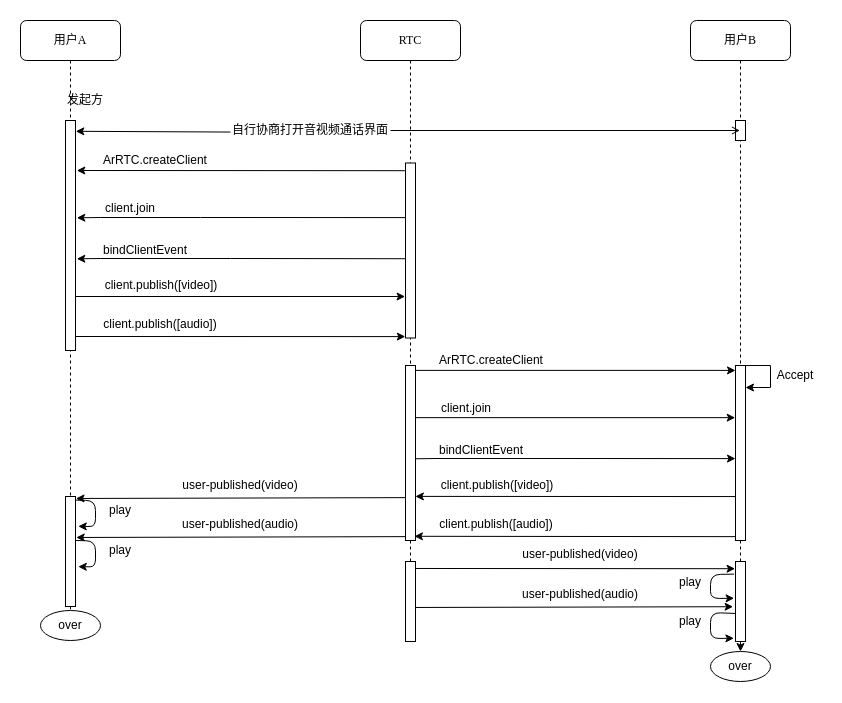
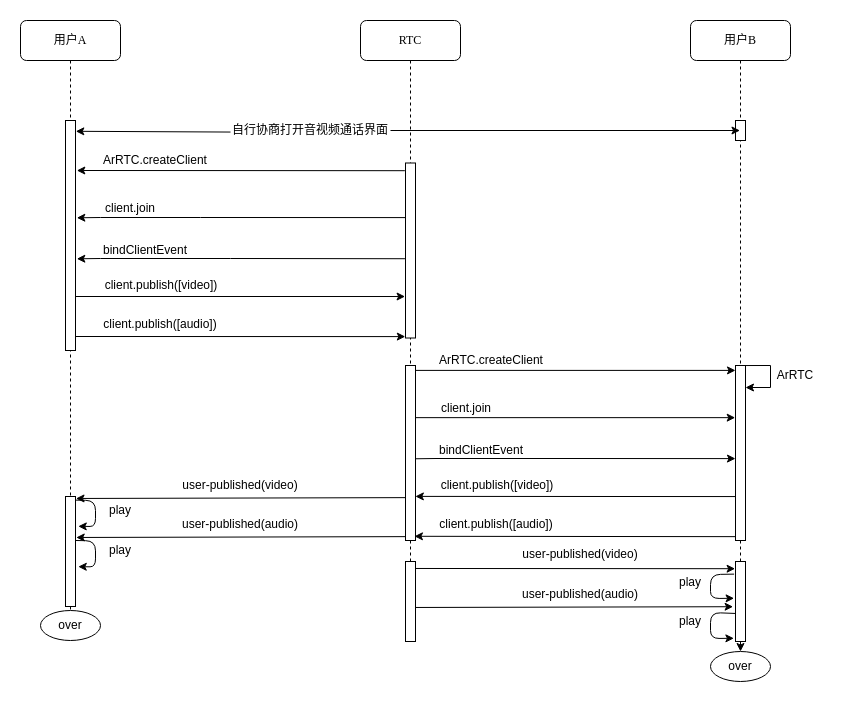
  <mxCell id="0" />
  <mxCell id="1" parent="0" />
  <mxCell id="2" value="RTC" style="shape=umlLifeline;perimeter=lifelinePerimeter;whiteSpace=wrap;html=1;container=1;collapsible=0;recursiveResize=0;outlineConnect=0;rounded=1;shadow=0;comic=0;labelBackgroundColor=none;strokeWidth=1;fontFamily=Verdana;fontSize=12;align=center;" parent="1" vertex="1"><mxGeometry x="360" y="20" width="100" height="610" as="geometry" /></mxCell>
  <mxCell id="3" value="" style="html=1;points=[];perimeter=orthogonalPerimeter;rounded=0;shadow=0;comic=0;labelBackgroundColor=none;strokeWidth=1;fontFamily=Verdana;fontSize=12;align=center;" vertex="1" parent="2"><mxGeometry x="45" y="541" width="10" height="80" as="geometry" /></mxCell>
  <mxCell id="4" value="用户B" style="shape=umlLifeline;perimeter=lifelinePerimeter;whiteSpace=wrap;html=1;container=1;collapsible=0;recursiveResize=0;outlineConnect=0;rounded=1;shadow=0;comic=0;labelBackgroundColor=none;strokeWidth=1;fontFamily=Verdana;fontSize=12;align=center;" parent="1" vertex="1"><mxGeometry x="690" y="20" width="100" height="580" as="geometry" /></mxCell>
  <mxCell id="5" value="" style="html=1;points=[];perimeter=orthogonalPerimeter;rounded=0;shadow=0;comic=0;labelBackgroundColor=none;strokeWidth=1;fontFamily=Verdana;fontSize=12;align=center;" parent="4" vertex="1"><mxGeometry x="45" y="100" width="10" height="20" as="geometry" /></mxCell>
  <mxCell id="6" value="用户A" style="shape=umlLifeline;perimeter=lifelinePerimeter;whiteSpace=wrap;html=1;container=1;collapsible=0;recursiveResize=0;outlineConnect=0;rounded=1;shadow=0;comic=0;labelBackgroundColor=none;strokeWidth=1;fontFamily=Verdana;fontSize=12;align=center;" parent="1" vertex="1"><mxGeometry x="20" y="20" width="100" height="590" as="geometry" /></mxCell>
  <mxCell id="7" value="" style="html=1;points=[];perimeter=orthogonalPerimeter;rounded=0;shadow=0;comic=0;labelBackgroundColor=none;strokeWidth=1;fontFamily=Verdana;fontSize=12;align=center;" parent="6" vertex="1"><mxGeometry x="45" y="100" width="10" height="230" as="geometry" /></mxCell>
- <mxCell id="8" value="发起方" style="text;html=1;strokeColor=none;fillColor=none;align=center;verticalAlign=middle;whiteSpace=wrap;rounded=0;" vertex="1" parent="6"><mxGeometry x="45" y="70" width="40" height="20" as="geometry" /></mxCell>
  <mxCell id="9" value="" style="html=1;points=[];perimeter=orthogonalPerimeter;rounded=0;shadow=0;comic=0;labelBackgroundColor=none;strokeWidth=1;fontFamily=Verdana;fontSize=12;align=center;" vertex="1" parent="6"><mxGeometry x="45" y="476" width="10" height="110" as="geometry" /></mxCell>
  <mxCell id="10" value="" style="endArrow=classic;html=1;exitX=1.038;exitY=0.033;exitDx=0;exitDy=0;exitPerimeter=0;entryX=1.276;entryY=0.271;entryDx=0;entryDy=0;entryPerimeter=0;" edge="1" parent="6" source="9" target="9"><mxGeometry width="50" height="50" relative="1" as="geometry"><mxPoint x="280" y="550" as="sourcePoint" /><mxPoint x="330" y="500" as="targetPoint" /><Array as="points"><mxPoint x="75" y="480" /><mxPoint x="75" y="506" /></Array></mxGeometry></mxCell>
- <mxCell id="11" value="" style="endArrow=open;startArrow=none;html=1;exitX=1;exitY=0.5;exitDx=0;exitDy=0;labelBorderColor=none;" edge="1" parent="1" source="12" target="4"><mxGeometry width="50" height="50" relative="1" as="geometry"><mxPoint x="440" y="270" as="sourcePoint" /><mxPoint x="490" y="220" as="targetPoint" /></mxGeometry></mxCell>
+ <mxCell id="11" value="" style="endArrow=classic;startArrow=none;html=1;exitX=1;exitY=0.5;exitDx=0;exitDy=0;labelBorderColor=none;" edge="1" parent="1" source="12" target="4"><mxGeometry width="50" height="50" relative="1" as="geometry"><mxPoint x="440" y="270" as="sourcePoint" /><mxPoint x="490" y="220" as="targetPoint" /></mxGeometry></mxCell>
  <mxCell id="12" value="自行协商打开音视频通话界面" style="text;html=1;strokeColor=none;fillColor=none;align=center;verticalAlign=middle;whiteSpace=wrap;rounded=0;" vertex="1" parent="1"><mxGeometry x="230" y="120" width="160" height="20" as="geometry" /></mxCell>
  <mxCell id="13" value="" style="endArrow=none;startArrow=classic;html=1;labelBorderColor=none;exitX=1.031;exitY=0.047;exitDx=0;exitDy=0;exitPerimeter=0;" edge="1" parent="1" source="7"><mxGeometry width="50" height="50" relative="1" as="geometry"><mxPoint x="76" y="132" as="sourcePoint" /><mxPoint x="230" y="131.546" as="targetPoint" /></mxGeometry></mxCell>
  <mxCell id="14" value="ArRTC.createClient" style="text;html=1;strokeColor=none;fillColor=none;align=center;verticalAlign=middle;whiteSpace=wrap;rounded=0;" vertex="1" parent="1"><mxGeometry x="100" y="150" width="110" height="20" as="geometry" /></mxCell>
  <mxCell id="15" style="edgeStyle=none;rounded=0;orthogonalLoop=1;jettySize=auto;html=1;entryX=1.133;entryY=0.128;entryDx=0;entryDy=0;entryPerimeter=0;exitX=-0.042;exitY=0.312;exitDx=0;exitDy=0;exitPerimeter=0;" edge="1" parent="1" source="37"><mxGeometry relative="1" as="geometry"><mxPoint x="409.5" y="217" as="sourcePoint" /><mxPoint x="76.33" y="217.32" as="targetPoint" /><Array as="points"><mxPoint x="200" y="217" /><mxPoint x="100" y="217" /></Array></mxGeometry></mxCell>
  <mxCell id="16" value="client.join" style="text;html=1;strokeColor=none;fillColor=none;align=center;verticalAlign=middle;whiteSpace=wrap;rounded=0;" vertex="1" parent="1"><mxGeometry x="100" y="198" width="60" height="20" as="geometry" /></mxCell>
  <mxCell id="17" style="edgeStyle=none;rounded=0;orthogonalLoop=1;jettySize=auto;html=1;entryX=1.133;entryY=0.128;entryDx=0;entryDy=0;entryPerimeter=0;exitX=-0.054;exitY=0.547;exitDx=0;exitDy=0;exitPerimeter=0;" edge="1" parent="1" source="37"><mxGeometry relative="1" as="geometry"><mxPoint x="409.5" y="258" as="sourcePoint" /><mxPoint x="76.33" y="258.32" as="targetPoint" /><Array as="points"><mxPoint x="230" y="258" /><mxPoint x="100" y="258" /></Array></mxGeometry></mxCell>
  <mxCell id="18" value="bindClientEvent" style="text;html=1;strokeColor=none;fillColor=none;align=center;verticalAlign=middle;whiteSpace=wrap;rounded=0;" vertex="1" parent="1"><mxGeometry x="100" y="240" width="90" height="20" as="geometry" /></mxCell>
  <mxCell id="19" style="edgeStyle=none;rounded=0;orthogonalLoop=1;jettySize=auto;html=1;entryX=-0.042;entryY=0.763;entryDx=0;entryDy=0;entryPerimeter=0;" edge="1" parent="1" target="37"><mxGeometry relative="1" as="geometry"><mxPoint x="75" y="296" as="sourcePoint" /><mxPoint x="76.33" y="296.32" as="targetPoint" /><Array as="points"><mxPoint x="75" y="296" /></Array></mxGeometry></mxCell>
  <mxCell id="20" value="client.publish([video])" style="text;html=1;strokeColor=none;fillColor=none;align=center;verticalAlign=middle;whiteSpace=wrap;rounded=0;" vertex="1" parent="1"><mxGeometry x="101" y="275" width="120" height="20" as="geometry" /></mxCell>
  <mxCell id="21" style="edgeStyle=none;rounded=0;orthogonalLoop=1;jettySize=auto;html=1;entryX=-0.02;entryY=0.992;entryDx=0;entryDy=0;entryPerimeter=0;" edge="1" parent="1" target="37"><mxGeometry relative="1" as="geometry"><mxPoint x="75" y="336" as="sourcePoint" /><mxPoint x="76.33" y="336.32" as="targetPoint" /><Array as="points"><mxPoint x="75" y="336" /></Array></mxGeometry></mxCell>
  <mxCell id="22" value="client.publish([audio])" style="text;html=1;strokeColor=none;fillColor=none;align=center;verticalAlign=middle;whiteSpace=wrap;rounded=0;" vertex="1" parent="1"><mxGeometry x="100" y="314" width="120" height="20" as="geometry" /></mxCell>
  <mxCell id="23" style="edgeStyle=none;rounded=0;orthogonalLoop=1;jettySize=auto;html=1;entryX=1.133;entryY=0.128;entryDx=0;entryDy=0;entryPerimeter=0;exitX=-0.065;exitY=0.044;exitDx=0;exitDy=0;exitPerimeter=0;" edge="1" parent="1" source="37"><mxGeometry relative="1" as="geometry"><mxPoint x="75" y="153.72" as="sourcePoint" /><mxPoint x="76.33" y="170" as="targetPoint" /><Array as="points" /></mxGeometry></mxCell>
  <mxCell id="24" value="" style="html=1;points=[];perimeter=orthogonalPerimeter;rounded=0;shadow=0;comic=0;labelBackgroundColor=none;strokeWidth=1;fontFamily=Verdana;fontSize=12;align=center;" vertex="1" parent="1"><mxGeometry x="735" y="365" width="10" height="175" as="geometry" /></mxCell>
  <mxCell id="25" style="edgeStyle=none;rounded=0;orthogonalLoop=1;jettySize=auto;html=1;exitX=1;exitY=0.091;exitDx=0;exitDy=0;exitPerimeter=0;" edge="1" parent="1"><mxGeometry relative="1" as="geometry"><mxPoint x="745" y="365.04" as="sourcePoint" /><mxPoint x="745" y="387" as="targetPoint" /><Array as="points"><mxPoint x="770" y="365" /><mxPoint x="770" y="387" /></Array></mxGeometry></mxCell>
- <mxCell id="26" value="Accept" style="text;html=1;strokeColor=none;fillColor=none;align=center;verticalAlign=middle;whiteSpace=wrap;rounded=0;" vertex="1" parent="1"><mxGeometry x="770" y="365" width="50" height="20" as="geometry" /></mxCell>
+ <mxCell id="26" value="ArRTC" style="text;html=1;strokeColor=none;fillColor=none;align=center;verticalAlign=middle;whiteSpace=wrap;rounded=0;" vertex="1" parent="1"><mxGeometry x="770" y="365" width="50" height="20" as="geometry" /></mxCell>
  <mxCell id="27" value="ArRTC.createClient" style="text;html=1;strokeColor=none;fillColor=none;align=center;verticalAlign=middle;whiteSpace=wrap;rounded=0;" vertex="1" parent="1"><mxGeometry x="435.5" y="350" width="110" height="20" as="geometry" /></mxCell>
  <mxCell id="28" style="edgeStyle=none;rounded=0;orthogonalLoop=1;jettySize=auto;html=1;entryX=-0.029;entryY=0.298;entryDx=0;entryDy=0;entryPerimeter=0;exitX=1.026;exitY=0.298;exitDx=0;exitDy=0;exitPerimeter=0;" edge="1" parent="1" source="38" target="24"><mxGeometry relative="1" as="geometry"><mxPoint x="411.83" y="417.32" as="sourcePoint" /><mxPoint x="740" y="417" as="targetPoint" /><Array as="points" /></mxGeometry></mxCell>
  <mxCell id="29" value="client.join" style="text;html=1;strokeColor=none;fillColor=none;align=center;verticalAlign=middle;whiteSpace=wrap;rounded=0;" vertex="1" parent="1"><mxGeometry x="435.5" y="398" width="60" height="20" as="geometry" /></mxCell>
  <mxCell id="30" style="edgeStyle=none;rounded=0;orthogonalLoop=1;jettySize=auto;html=1;entryX=-0.003;entryY=0.532;entryDx=0;entryDy=0;entryPerimeter=0;exitX=-0.003;exitY=0.532;exitDx=0;exitDy=0;exitPerimeter=0;" edge="1" parent="1" target="24"><mxGeometry relative="1" as="geometry"><mxPoint x="411.83" y="458.32" as="sourcePoint" /><mxPoint x="745" y="458" as="targetPoint" /><Array as="points"><mxPoint x="435.5" y="458" /><mxPoint x="565.5" y="458" /></Array></mxGeometry></mxCell>
  <mxCell id="31" value="bindClientEvent" style="text;html=1;strokeColor=none;fillColor=none;align=center;verticalAlign=middle;whiteSpace=wrap;rounded=0;" vertex="1" parent="1"><mxGeometry x="435.5" y="440" width="90" height="20" as="geometry" /></mxCell>
  <mxCell id="32" style="edgeStyle=none;rounded=0;orthogonalLoop=1;jettySize=auto;html=1;entryX=0.986;entryY=0.748;entryDx=0;entryDy=0;entryPerimeter=0;exitX=-0.003;exitY=0.749;exitDx=0;exitDy=0;exitPerimeter=0;" edge="1" parent="1" source="24" target="38"><mxGeometry relative="1" as="geometry"><mxPoint x="745" y="496" as="sourcePoint" /><mxPoint x="410.5" y="496" as="targetPoint" /><Array as="points" /></mxGeometry></mxCell>
  <mxCell id="33" value="client.publish([video])" style="text;html=1;strokeColor=none;fillColor=none;align=center;verticalAlign=middle;whiteSpace=wrap;rounded=0;" vertex="1" parent="1"><mxGeometry x="436.5" y="475" width="120" height="20" as="geometry" /></mxCell>
  <mxCell id="34" style="edgeStyle=none;rounded=0;orthogonalLoop=1;jettySize=auto;html=1;entryX=0.895;entryY=0.976;entryDx=0;entryDy=0;entryPerimeter=0;exitX=-0.037;exitY=0.978;exitDx=0;exitDy=0;exitPerimeter=0;" edge="1" parent="1" source="24" target="38"><mxGeometry relative="1" as="geometry"><mxPoint x="745" y="536" as="sourcePoint" /><mxPoint x="410.5" y="536" as="targetPoint" /><Array as="points" /></mxGeometry></mxCell>
  <mxCell id="35" value="client.publish([audio])" style="text;html=1;strokeColor=none;fillColor=none;align=center;verticalAlign=middle;whiteSpace=wrap;rounded=0;" vertex="1" parent="1"><mxGeometry x="435.5" y="514" width="120" height="20" as="geometry" /></mxCell>
  <mxCell id="36" style="edgeStyle=none;rounded=0;orthogonalLoop=1;jettySize=auto;html=1;exitX=0.929;exitY=0.028;exitDx=0;exitDy=0;exitPerimeter=0;" edge="1" parent="1" source="38" target="24"><mxGeometry relative="1" as="geometry"><mxPoint x="411.83" y="370" as="sourcePoint" /><mxPoint x="730" y="370" as="targetPoint" /><Array as="points" /></mxGeometry></mxCell>
  <mxCell id="37" value="" style="html=1;points=[];perimeter=orthogonalPerimeter;rounded=0;shadow=0;comic=0;labelBackgroundColor=none;strokeWidth=1;fontFamily=Verdana;fontSize=12;align=center;" vertex="1" parent="1"><mxGeometry x="405" y="162.5" width="10" height="175" as="geometry" /></mxCell>
  <mxCell id="38" value="" style="html=1;points=[];perimeter=orthogonalPerimeter;rounded=0;shadow=0;comic=0;labelBackgroundColor=none;strokeWidth=1;fontFamily=Verdana;fontSize=12;align=center;" vertex="1" parent="1"><mxGeometry x="405" y="365" width="10" height="175" as="geometry" /></mxCell>
  <mxCell id="39" value="" style="endArrow=classic;html=1;exitX=-0.022;exitY=0.755;exitDx=0;exitDy=0;exitPerimeter=0;entryX=1.051;entryY=0.018;entryDx=0;entryDy=0;entryPerimeter=0;" edge="1" parent="1" source="38" target="9"><mxGeometry width="50" height="50" relative="1" as="geometry"><mxPoint x="300" y="570" as="sourcePoint" /><mxPoint x="350" y="530" as="targetPoint" /></mxGeometry></mxCell>
  <mxCell id="40" value="user-published(video)" style="text;html=1;strokeColor=none;fillColor=none;align=center;verticalAlign=middle;whiteSpace=wrap;rounded=0;" vertex="1" parent="1"><mxGeometry x="180" y="475" width="120" height="20" as="geometry" /></mxCell>
  <mxCell id="41" value="" style="endArrow=classic;html=1;exitX=-0.022;exitY=0.755;exitDx=0;exitDy=0;exitPerimeter=0;entryX=1.051;entryY=0.018;entryDx=0;entryDy=0;entryPerimeter=0;" edge="1" parent="1"><mxGeometry width="50" height="50" relative="1" as="geometry"><mxPoint x="405" y="536.125" as="sourcePoint" /><mxPoint x="75.73" y="536.98" as="targetPoint" /></mxGeometry></mxCell>
  <mxCell id="42" value="user-published(audio)" style="text;html=1;strokeColor=none;fillColor=none;align=center;verticalAlign=middle;whiteSpace=wrap;rounded=0;" vertex="1" parent="1"><mxGeometry x="180.22" y="514" width="120" height="20" as="geometry" /></mxCell>
  <mxCell id="43" value="play" style="text;html=1;strokeColor=none;fillColor=none;align=center;verticalAlign=middle;whiteSpace=wrap;rounded=0;" vertex="1" parent="1"><mxGeometry x="100" y="500" width="40" height="20" as="geometry" /></mxCell>
  <mxCell id="44" value="" style="endArrow=classic;html=1;exitX=1.038;exitY=0.033;exitDx=0;exitDy=0;exitPerimeter=0;entryX=1.276;entryY=0.271;entryDx=0;entryDy=0;entryPerimeter=0;" edge="1" parent="1"><mxGeometry width="50" height="50" relative="1" as="geometry"><mxPoint x="75.38" y="540" as="sourcePoint" /><mxPoint x="77.76" y="566.18" as="targetPoint" /><Array as="points"><mxPoint x="95" y="540.37" /><mxPoint x="95" y="566.37" /></Array></mxGeometry></mxCell>
  <mxCell id="45" value="play" style="text;html=1;strokeColor=none;fillColor=none;align=center;verticalAlign=middle;whiteSpace=wrap;rounded=0;" vertex="1" parent="1"><mxGeometry x="100" y="540.37" width="40" height="20" as="geometry" /></mxCell>
  <mxCell id="46" value="over" style="ellipse;whiteSpace=wrap;html=1;" vertex="1" parent="1"><mxGeometry x="40" y="610" width="60" height="30" as="geometry" /></mxCell>
  <mxCell id="47" value="" style="endArrow=classic;html=1;exitX=-0.04;exitY=0.09;exitDx=0;exitDy=0;exitPerimeter=0;entryX=-0.04;entryY=0.09;entryDx=0;entryDy=0;entryPerimeter=0;" edge="1" parent="1" target="55"><mxGeometry width="50" height="50" relative="1" as="geometry"><mxPoint x="415.13" y="567.98" as="sourcePoint" /><mxPoint x="744.4" y="567.125" as="targetPoint" /></mxGeometry></mxCell>
  <mxCell id="48" value="user-published(video)" style="text;html=1;strokeColor=none;fillColor=none;align=center;verticalAlign=middle;whiteSpace=wrap;rounded=0;" vertex="1" parent="1"><mxGeometry x="519.62" y="544" width="120" height="20" as="geometry" /></mxCell>
  <mxCell id="49" value="" style="endArrow=classic;html=1;exitX=-0.24;exitY=0.565;exitDx=0;exitDy=0;exitPerimeter=0;entryX=-0.24;entryY=0.565;entryDx=0;entryDy=0;entryPerimeter=0;" edge="1" parent="1" target="55"><mxGeometry width="50" height="50" relative="1" as="geometry"><mxPoint x="415.35" y="606.98" as="sourcePoint" /><mxPoint x="744.62" y="606.125" as="targetPoint" /></mxGeometry></mxCell>
  <mxCell id="50" value="user-published(audio)" style="text;html=1;strokeColor=none;fillColor=none;align=center;verticalAlign=middle;whiteSpace=wrap;rounded=0;" vertex="1" parent="1"><mxGeometry x="519.84" y="584" width="120" height="20" as="geometry" /></mxCell>
  <mxCell id="51" value="play" style="text;html=1;strokeColor=none;fillColor=none;align=center;verticalAlign=middle;whiteSpace=wrap;rounded=0;" vertex="1" parent="1"><mxGeometry x="670" y="571.74" width="40" height="20" as="geometry" /></mxCell>
  <mxCell id="52" value="" style="endArrow=classic;html=1;exitX=0.12;exitY=0.65;exitDx=0;exitDy=0;exitPerimeter=0;entryX=-0.16;entryY=0.96;entryDx=0;entryDy=0;entryPerimeter=0;" edge="1" parent="1" source="55" target="55"><mxGeometry width="50" height="50" relative="1" as="geometry"><mxPoint x="710" y="611.37" as="sourcePoint" /><mxPoint x="712.38" y="637.55" as="targetPoint" /><Array as="points"><mxPoint x="710" y="612" /><mxPoint x="710" y="638" /></Array></mxGeometry></mxCell>
  <mxCell id="53" value="play" style="text;html=1;strokeColor=none;fillColor=none;align=center;verticalAlign=middle;whiteSpace=wrap;rounded=0;" vertex="1" parent="1"><mxGeometry x="670" y="611.37" width="40" height="20" as="geometry" /></mxCell>
  <mxCell id="54" style="edgeStyle=none;rounded=0;orthogonalLoop=1;jettySize=auto;html=1;" edge="1" parent="1" source="55" target="57"><mxGeometry relative="1" as="geometry" /></mxCell>
  <mxCell id="55" value="" style="html=1;points=[];perimeter=orthogonalPerimeter;rounded=0;shadow=0;comic=0;labelBackgroundColor=none;strokeWidth=1;fontFamily=Verdana;fontSize=12;align=center;" vertex="1" parent="1"><mxGeometry x="735" y="561" width="10" height="80" as="geometry" /></mxCell>
  <mxCell id="56" value="" style="endArrow=classic;html=1;exitX=-0.139;exitY=0.158;exitDx=0;exitDy=0;exitPerimeter=0;entryX=-0.139;entryY=0.46;entryDx=0;entryDy=0;entryPerimeter=0;" edge="1" parent="1" source="55" target="55"><mxGeometry width="50" height="50" relative="1" as="geometry"><mxPoint x="704.46" y="571.74" as="sourcePoint" /><mxPoint x="735" y="601" as="targetPoint" /><Array as="points"><mxPoint x="710" y="574" /><mxPoint x="710" y="598" /></Array></mxGeometry></mxCell>
  <mxCell id="57" value="over" style="ellipse;whiteSpace=wrap;html=1;" vertex="1" parent="1"><mxGeometry x="710" y="651" width="60" height="30" as="geometry" /></mxCell>
